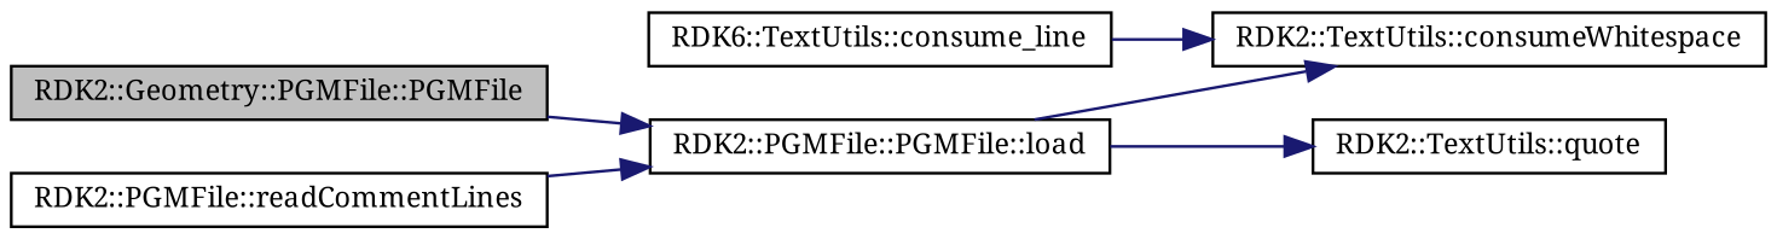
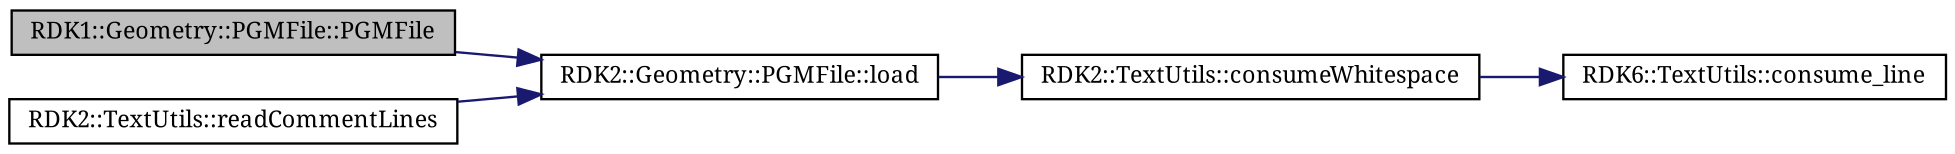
  digraph {
    fontname="Noto Serif"
    rankdir=LR
    node [color=black fillcolor=white fontname="Noto Serif" fontsize=10 shape=record style=filled]
    edge [color=midnightblue fontname="Noto Serif" fontsize=10 labelfontname="FreeSans.ttf" labelfontsize=10 style=solid]
-   n1 [fillcolor=grey75 fontcolor=black height=0.2 label="RDK2::Geometry::PGMFile::PGMFile" width=0.4]
-   n2 [height=0.2 label="RDK2::PGMFile::PGMFile::load" width=0.4]
+   n1 [fillcolor=grey75 fontcolor=black height=0.2 label="RDK1::Geometry::PGMFile::PGMFile" width=0.4]
+   n2 [height=0.2 label="RDK2::Geometry::PGMFile::load" width=0.4]
    n3 [height=0.2 label="RDK2::TextUtils::consumeWhitespace" width=0.4]
-   n4 [height=0.2 label="RDK2::TextUtils::quote" width=0.4]
    n5 [height=0.2 label="RDK6::TextUtils::consume_line" width=0.4]
-   n6 [height=0.2 label="RDK2::PGMFile::readCommentLines" width=0.4]
+   n6 [height=0.2 label="RDK2::TextUtils::readCommentLines" width=0.4]
    n1 -> n2
    n2 -> n3
-   n2 -> n4
-   n5 -> n3
+   n3 -> n5
    n6 -> n2
  }
